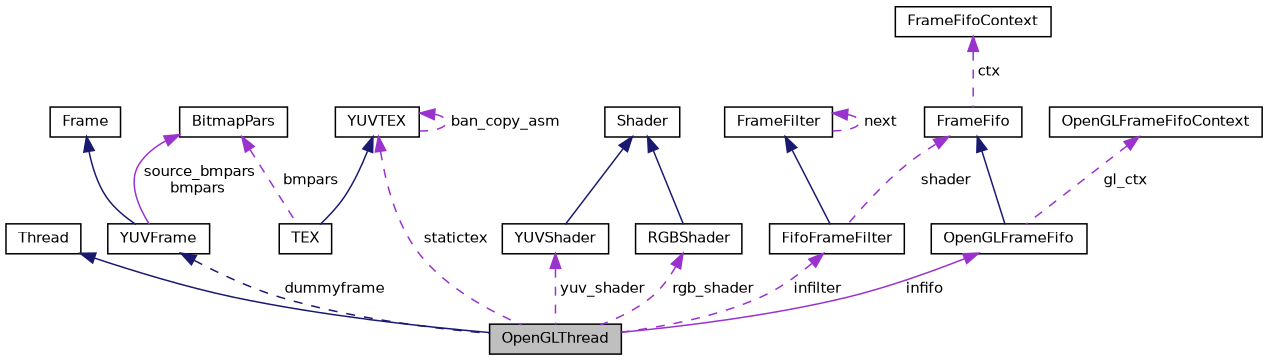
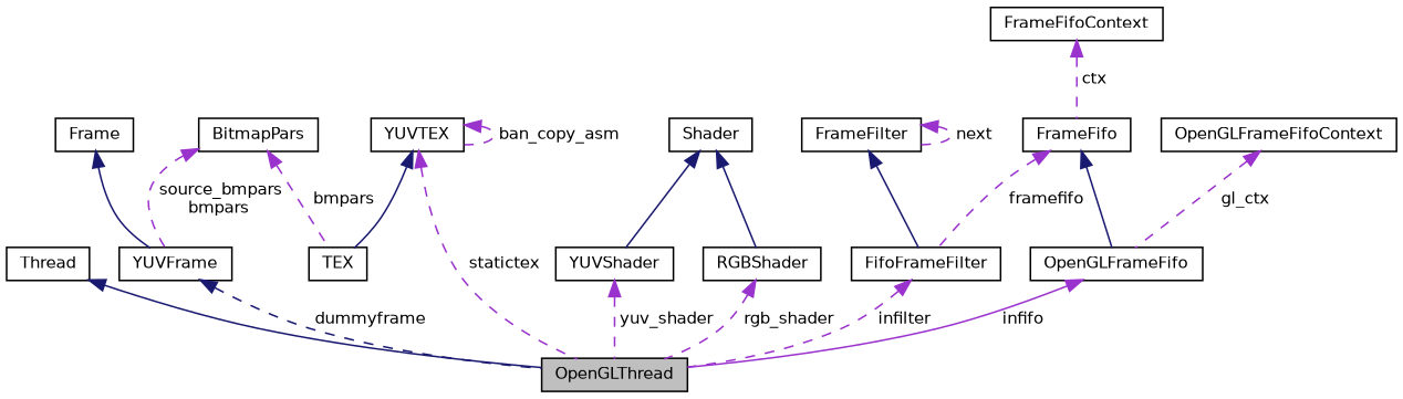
  digraph {
    node [color=black fillcolor=white fontname=Helvetica fontsize=10 shape=record style=filled]
    edge [color=darkorchid3 dir=back fontname=Helvetica fontsize=10 labelfontname=Helvetica labelfontsize=10 style=dashed]
    n1 [fillcolor=grey75 fontcolor=black height=0.2 label=OpenGLThread width=0.4]
    n2 [height=0.2 label=Thread width=0.4]
    n3 [height=0.2 label=YUVFrame width=0.4]
    n4 [height=0.2 label=Frame width=0.4]
    n5 [height=0.2 label=BitmapPars width=0.4]
    n6 [height=0.2 label=TEX width=0.4]
    n7 [height=0.2 label=RGBShader width=0.4]
    n8 [height=0.2 label=Shader width=0.4]
    n9 [height=0.2 label=YUVShader width=0.4]
    n10 [height=0.2 label=FifoFrameFilter width=0.4]
    n11 [height=0.2 label=FrameFilter width=0.4]
    n12 [height=0.2 label=FrameFifo width=0.4]
    n13 [height=0.2 label=OpenGLFrameFifo width=0.4]
    n14 [height=0.2 label=FrameFifoContext width=0.4]
    n15 [height=0.2 label=OpenGLFrameFifoContext width=0.4]
    n16 [height=0.2 label=YUVTEX width=0.4]
    n2 -> n1 [color=midnightblue style=solid]
    n3 -> n1 [color=midnightblue label=" dummyframe"]
    n4 -> n3 [color=midnightblue style=solid]
-   n5 -> n3 [label=" source_bmpars\nbmpars" style=solid]
+   n5 -> n3 [label=" source_bmpars\nbmpars"]
    n5 -> n6 [label=" bmpars"]
    n7 -> n1 [label=" rgb_shader"]
    n8 -> n7 [color=midnightblue style=solid]
    n8 -> n9 [color=midnightblue style=solid]
    n9 -> n1 [label=" yuv_shader"]
    n10 -> n1 [label=" infilter"]
    n11 -> n10 [color=midnightblue style=solid]
    n11 -> n11 [label=" next"]
-   n12 -> n10 [label=" shader"]
+   n12 -> n10 [label=" framefifo"]
    n12 -> n13 [color=midnightblue style=solid]
    n13 -> n1 [label=" infifo" style=solid]
    n14 -> n12 [label=" ctx"]
    n15 -> n13 [label=" gl_ctx"]
    n16 -> n1 [label=" statictex"]
    n16 -> n6 [color=midnightblue style=solid]
    n16 -> n16 [label=" ban_copy_asm"]
  }
